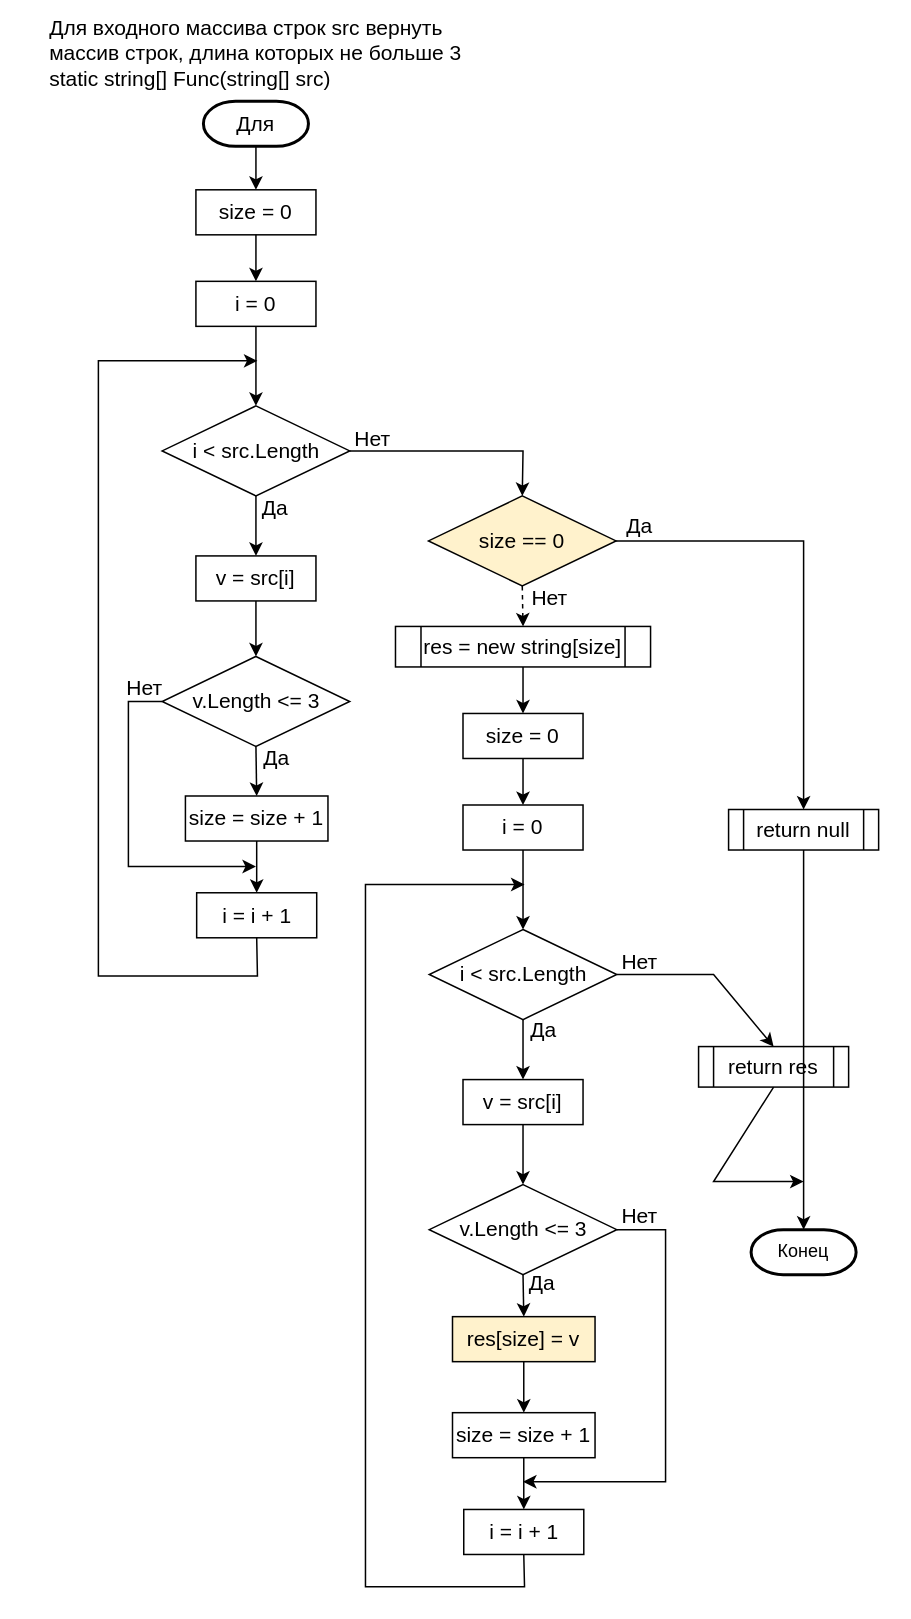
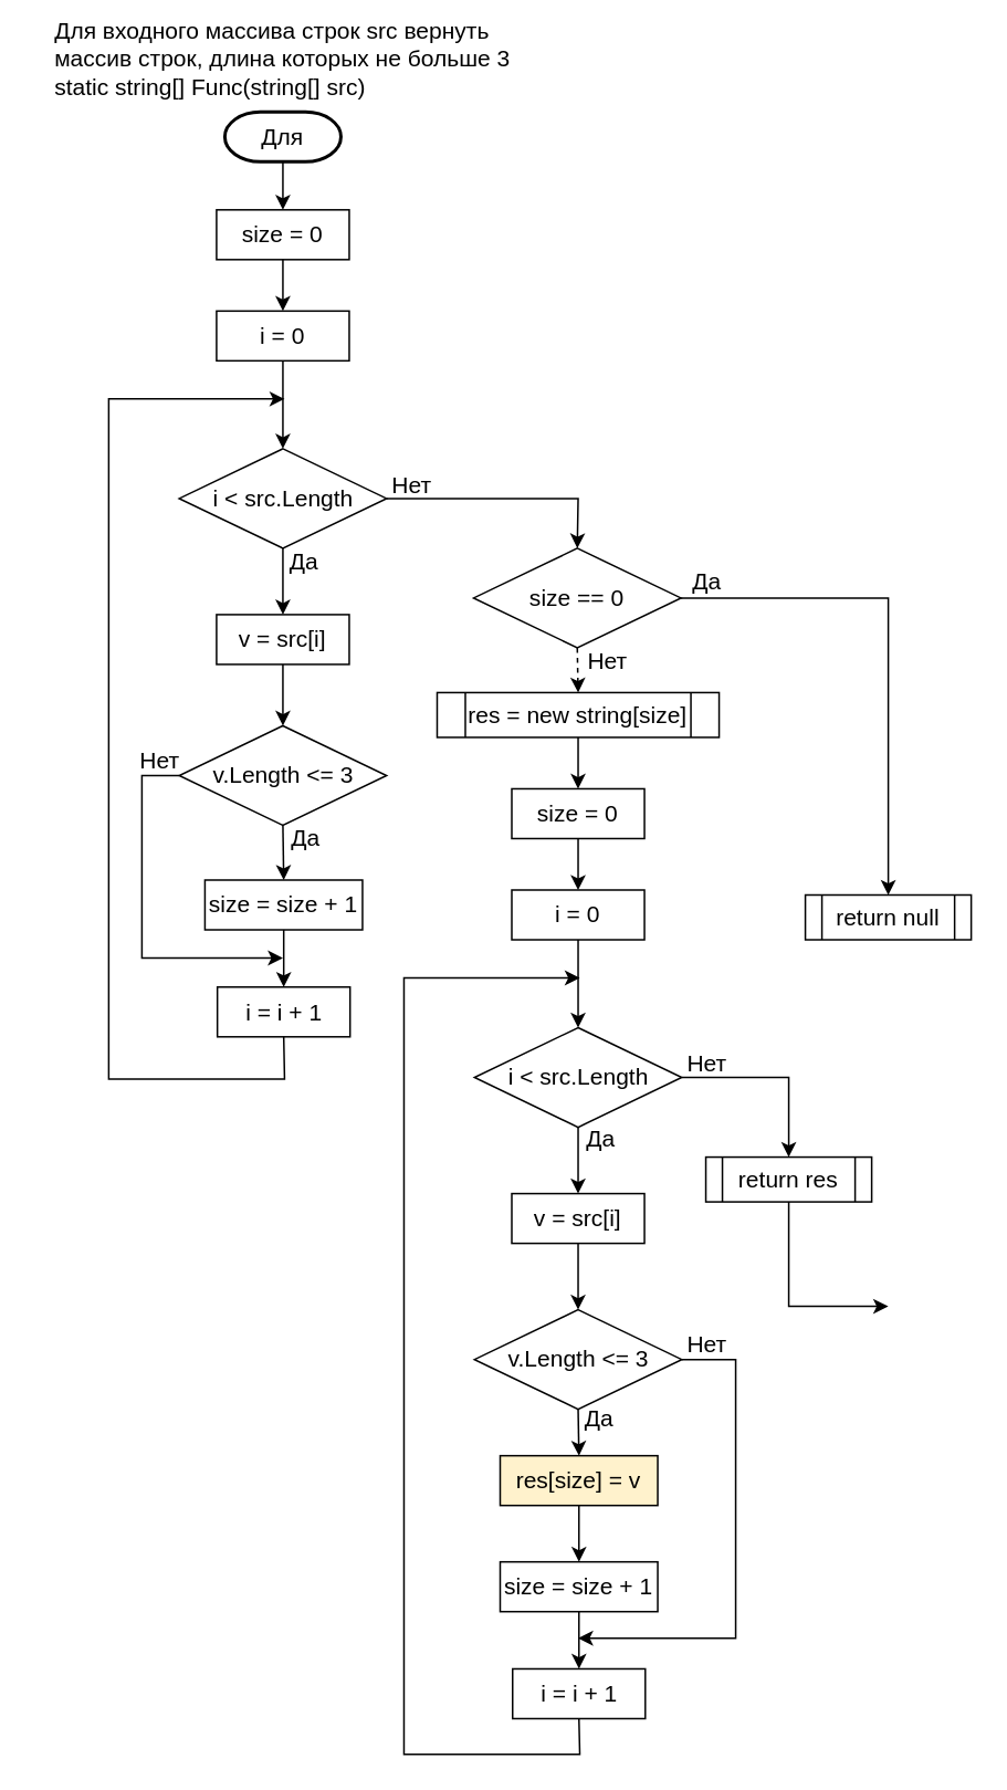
  <mxCell id="0" />
  <mxCell id="1" parent="0" />
  <mxCell id="2" value="&lt;font style=&quot;font-size: 14px;&quot;&gt;Для&lt;/font&gt;" style="strokeWidth=2;html=1;shape=mxgraph.flowchart.terminator;whiteSpace=wrap;" vertex="1" parent="1"><mxGeometry x="135" y="67" width="70" height="30" as="geometry" /></mxCell>
  <mxCell id="3" value="&lt;div align=&quot;left&quot;&gt;Для входного массива строк src вернуть&lt;br&gt;массив строк, длина которых не больше 3&lt;br&gt;static string[] Func(string[] src)&lt;br&gt;&lt;/div&gt;" style="text;html=1;strokeColor=none;fillColor=none;align=center;verticalAlign=middle;whiteSpace=wrap;rounded=0;fontSize=14;" vertex="1" parent="1"><mxGeometry x="20" y="20" width="300" height="30" as="geometry" /></mxCell>
  <mxCell id="4" value="size = 0" style="rounded=0;whiteSpace=wrap;html=1;fontSize=14;" vertex="1" parent="1"><mxGeometry x="130" y="126" width="80" height="30" as="geometry" /></mxCell>
  <mxCell id="5" value="i = 0" style="rounded=0;whiteSpace=wrap;html=1;fontSize=14;" vertex="1" parent="1"><mxGeometry x="130" y="187" width="80" height="30" as="geometry" /></mxCell>
  <mxCell id="6" value="" style="endArrow=classic;html=1;rounded=0;fontSize=14;exitX=0.5;exitY=1;exitDx=0;exitDy=0;exitPerimeter=0;entryX=0.5;entryY=0;entryDx=0;entryDy=0;" edge="1" parent="1" source="2" target="4"><mxGeometry width="50" height="50" relative="1" as="geometry"><mxPoint x="245" y="147" as="sourcePoint" /><mxPoint x="295" y="97" as="targetPoint" /></mxGeometry></mxCell>
  <mxCell id="7" value="" style="endArrow=classic;html=1;rounded=0;fontSize=14;exitX=0.5;exitY=1;exitDx=0;exitDy=0;entryX=0.5;entryY=0;entryDx=0;entryDy=0;" edge="1" parent="1" source="4" target="5"><mxGeometry width="50" height="50" relative="1" as="geometry"><mxPoint x="265" y="207" as="sourcePoint" /><mxPoint x="315" y="157" as="targetPoint" /></mxGeometry></mxCell>
  <mxCell id="8" value="i &amp;lt; src.Length" style="rhombus;whiteSpace=wrap;html=1;fontSize=14;" vertex="1" parent="1"><mxGeometry x="107.5" y="270" width="125" height="60" as="geometry" /></mxCell>
  <mxCell id="9" value="" style="endArrow=classic;html=1;rounded=0;fontSize=14;exitX=0.5;exitY=1;exitDx=0;exitDy=0;entryX=0.5;entryY=0;entryDx=0;entryDy=0;" edge="1" parent="1" source="5" target="8"><mxGeometry width="50" height="50" relative="1" as="geometry"><mxPoint x="170" y="230" as="sourcePoint" /><mxPoint x="335" y="230" as="targetPoint" /></mxGeometry></mxCell>
  <mxCell id="10" value="size = size + 1" style="rounded=0;whiteSpace=wrap;html=1;fontSize=14;" vertex="1" parent="1"><mxGeometry x="123" y="530" width="95" height="30" as="geometry" /></mxCell>
  <mxCell id="11" value="v = src[i]" style="rounded=0;whiteSpace=wrap;html=1;fontSize=14;" vertex="1" parent="1"><mxGeometry x="130" y="370" width="80" height="30" as="geometry" /></mxCell>
  <mxCell id="12" value="v.Length &amp;lt;= 3" style="rhombus;whiteSpace=wrap;html=1;fontSize=14;" vertex="1" parent="1"><mxGeometry x="107.5" y="437" width="125" height="60" as="geometry" /></mxCell>
  <mxCell id="13" value="" style="endArrow=classic;html=1;rounded=0;fontSize=14;exitX=0.5;exitY=1;exitDx=0;exitDy=0;entryX=0.5;entryY=0;entryDx=0;entryDy=0;" edge="1" parent="1" source="8" target="11"><mxGeometry width="50" height="50" relative="1" as="geometry"><mxPoint x="275" y="380" as="sourcePoint" /><mxPoint x="325" y="330" as="targetPoint" /></mxGeometry></mxCell>
  <mxCell id="14" value="" style="endArrow=classic;html=1;rounded=0;fontSize=14;exitX=0.5;exitY=1;exitDx=0;exitDy=0;entryX=0.5;entryY=0;entryDx=0;entryDy=0;" edge="1" parent="1" source="11" target="12"><mxGeometry width="50" height="50" relative="1" as="geometry"><mxPoint x="315" y="450" as="sourcePoint" /><mxPoint x="365" y="400" as="targetPoint" /></mxGeometry></mxCell>
  <mxCell id="15" value="" style="endArrow=classic;html=1;rounded=0;fontSize=14;exitX=0.5;exitY=1;exitDx=0;exitDy=0;entryX=0.5;entryY=0;entryDx=0;entryDy=0;" edge="1" parent="1" source="12" target="10"><mxGeometry width="50" height="50" relative="1" as="geometry"><mxPoint x="275" y="590" as="sourcePoint" /><mxPoint x="325" y="540" as="targetPoint" /></mxGeometry></mxCell>
  <mxCell id="16" value="i = i + 1" style="rounded=0;whiteSpace=wrap;html=1;fontSize=14;" vertex="1" parent="1"><mxGeometry x="130.5" y="594.5" width="80" height="30" as="geometry" /></mxCell>
  <mxCell id="17" value="" style="endArrow=classic;html=1;rounded=0;fontSize=14;exitX=0.5;exitY=1;exitDx=0;exitDy=0;entryX=0.5;entryY=0;entryDx=0;entryDy=0;" edge="1" parent="1" source="10" target="16"><mxGeometry width="50" height="50" relative="1" as="geometry"><mxPoint x="265" y="620" as="sourcePoint" /><mxPoint x="315" y="570" as="targetPoint" /></mxGeometry></mxCell>
  <mxCell id="18" value="" style="endArrow=classic;html=1;rounded=0;fontSize=14;exitX=0.5;exitY=1;exitDx=0;exitDy=0;" edge="1" parent="1" source="16"><mxGeometry width="50" height="50" relative="1" as="geometry"><mxPoint x="25" y="720" as="sourcePoint" /><mxPoint x="171" y="240" as="targetPoint" /><Array as="points"><mxPoint x="171" y="650" /><mxPoint x="65" y="650" /><mxPoint x="65" y="240" /></Array></mxGeometry></mxCell>
- <mxCell id="19" value="size == 0" style="rhombus;whiteSpace=wrap;html=1;fontSize=14;fillColor=#fff2cc;" vertex="1" parent="1"><mxGeometry x="285" y="330" width="125" height="60" as="geometry" /></mxCell>
+ <mxCell id="19" value="size == 0" style="rhombus;whiteSpace=wrap;html=1;fontSize=14;" vertex="1" parent="1"><mxGeometry x="285" y="330" width="125" height="60" as="geometry" /></mxCell>
  <mxCell id="20" value="" style="endArrow=classic;html=1;rounded=0;fontSize=14;exitX=1;exitY=0.5;exitDx=0;exitDy=0;entryX=0.5;entryY=0;entryDx=0;entryDy=0;" edge="1" parent="1" source="8" target="19"><mxGeometry width="50" height="50" relative="1" as="geometry"><mxPoint x="285" y="277" as="sourcePoint" /><mxPoint x="335" y="227" as="targetPoint" /><Array as="points"><mxPoint x="348" y="300" /></Array></mxGeometry></mxCell>
  <mxCell id="21" value="return null" style="shape=process;whiteSpace=wrap;html=1;backgroundOutline=1;fontSize=14;" vertex="1" parent="1"><mxGeometry x="485" y="539" width="100" height="27" as="geometry" /></mxCell>
  <mxCell id="22" value="size = 0" style="rounded=0;whiteSpace=wrap;html=1;fontSize=14;" vertex="1" parent="1"><mxGeometry x="308" y="475" width="80" height="30" as="geometry" /></mxCell>
  <mxCell id="23" value="i = 0" style="rounded=0;whiteSpace=wrap;html=1;fontSize=14;" vertex="1" parent="1"><mxGeometry x="308" y="536" width="80" height="30" as="geometry" /></mxCell>
  <mxCell id="24" value="" style="endArrow=classic;html=1;rounded=0;fontSize=14;exitX=0.5;exitY=1;exitDx=0;exitDy=0;entryX=0.5;entryY=0;entryDx=0;entryDy=0;" edge="1" source="22" target="23" parent="1"><mxGeometry width="50" height="50" relative="1" as="geometry"><mxPoint x="443" y="556" as="sourcePoint" /><mxPoint x="493" y="506" as="targetPoint" /></mxGeometry></mxCell>
  <mxCell id="25" value="i &amp;lt; src.Length" style="rhombus;whiteSpace=wrap;html=1;fontSize=14;" vertex="1" parent="1"><mxGeometry x="285.5" y="619" width="125" height="60" as="geometry" /></mxCell>
  <mxCell id="26" value="" style="endArrow=classic;html=1;rounded=0;fontSize=14;exitX=0.5;exitY=1;exitDx=0;exitDy=0;entryX=0.5;entryY=0;entryDx=0;entryDy=0;" edge="1" source="23" target="25" parent="1"><mxGeometry width="50" height="50" relative="1" as="geometry"><mxPoint x="348" y="579" as="sourcePoint" /><mxPoint x="513" y="579" as="targetPoint" /></mxGeometry></mxCell>
  <mxCell id="27" value="size = size + 1" style="rounded=0;whiteSpace=wrap;html=1;fontSize=14;" vertex="1" parent="1"><mxGeometry x="301" y="941" width="95" height="30" as="geometry" /></mxCell>
  <mxCell id="28" value="v = src[i]" style="rounded=0;whiteSpace=wrap;html=1;fontSize=14;" vertex="1" parent="1"><mxGeometry x="308" y="719" width="80" height="30" as="geometry" /></mxCell>
  <mxCell id="29" value="v.Length &amp;lt;= 3" style="rhombus;whiteSpace=wrap;html=1;fontSize=14;" vertex="1" parent="1"><mxGeometry x="285.5" y="789" width="125" height="60" as="geometry" /></mxCell>
  <mxCell id="30" value="" style="endArrow=classic;html=1;rounded=0;fontSize=14;exitX=0.5;exitY=1;exitDx=0;exitDy=0;entryX=0.5;entryY=0;entryDx=0;entryDy=0;" edge="1" source="25" target="28" parent="1"><mxGeometry width="50" height="50" relative="1" as="geometry"><mxPoint x="453" y="729" as="sourcePoint" /><mxPoint x="503" y="679" as="targetPoint" /></mxGeometry></mxCell>
  <mxCell id="31" value="" style="endArrow=classic;html=1;rounded=0;fontSize=14;exitX=0.5;exitY=1;exitDx=0;exitDy=0;entryX=0.5;entryY=0;entryDx=0;entryDy=0;" edge="1" source="28" target="29" parent="1"><mxGeometry width="50" height="50" relative="1" as="geometry"><mxPoint x="493" y="799" as="sourcePoint" /><mxPoint x="543" y="749" as="targetPoint" /></mxGeometry></mxCell>
  <mxCell id="32" value="" style="endArrow=classic;html=1;rounded=0;fontSize=14;exitX=0.5;exitY=1;exitDx=0;exitDy=0;entryX=0.5;entryY=0;entryDx=0;entryDy=0;" edge="1" source="29" target="39" parent="1"><mxGeometry width="50" height="50" relative="1" as="geometry"><mxPoint x="453" y="939" as="sourcePoint" /><mxPoint x="268" y="867" as="targetPoint" /></mxGeometry></mxCell>
  <mxCell id="33" value="i = i + 1" style="rounded=0;whiteSpace=wrap;html=1;fontSize=14;" vertex="1" parent="1"><mxGeometry x="308.5" y="1005.5" width="80" height="30" as="geometry" /></mxCell>
  <mxCell id="34" value="" style="endArrow=classic;html=1;rounded=0;fontSize=14;exitX=0.5;exitY=1;exitDx=0;exitDy=0;entryX=0.5;entryY=0;entryDx=0;entryDy=0;" edge="1" source="27" target="33" parent="1"><mxGeometry width="50" height="50" relative="1" as="geometry"><mxPoint x="443" y="1031" as="sourcePoint" /><mxPoint x="493" y="981" as="targetPoint" /></mxGeometry></mxCell>
  <mxCell id="35" value="" style="endArrow=classic;html=1;rounded=0;fontSize=14;exitX=0.5;exitY=1;exitDx=0;exitDy=0;" edge="1" source="33" parent="1"><mxGeometry width="50" height="50" relative="1" as="geometry"><mxPoint x="298" y="1087" as="sourcePoint" /><mxPoint x="349" y="589" as="targetPoint" /><Array as="points"><mxPoint x="349" y="1057" /><mxPoint x="243" y="1057" /><mxPoint x="243" y="999" /><mxPoint x="243" y="589" /></Array></mxGeometry></mxCell>
  <mxCell id="36" value="" style="endArrow=classic;html=1;rounded=0;fontSize=14;exitX=1;exitY=0.5;exitDx=0;exitDy=0;" edge="1" source="29" parent="1"><mxGeometry width="50" height="50" relative="1" as="geometry"><mxPoint x="513" y="876" as="sourcePoint" /><mxPoint x="348" y="987" as="targetPoint" /><Array as="points"><mxPoint x="443" y="819" /><mxPoint x="443" y="987" /></Array></mxGeometry></mxCell>
  <mxCell id="37" value="res = new string[size]" style="shape=process;whiteSpace=wrap;html=1;backgroundOutline=1;fontSize=14;" vertex="1" parent="1"><mxGeometry x="263" y="417" width="170" height="27" as="geometry" /></mxCell>
  <mxCell id="38" value="" style="endArrow=classic;html=1;rounded=0;fontSize=14;exitX=0.5;exitY=1;exitDx=0;exitDy=0;entryX=0.5;entryY=0;entryDx=0;entryDy=0;" edge="1" parent="1" source="37" target="22"><mxGeometry width="50" height="50" relative="1" as="geometry"><mxPoint x="428" y="551" as="sourcePoint" /><mxPoint x="478" y="501" as="targetPoint" /></mxGeometry></mxCell>
  <mxCell id="39" value="res[size] = v" style="rounded=0;whiteSpace=wrap;html=1;fontSize=14;fillColor=#fff2cc;" vertex="1" parent="1"><mxGeometry x="301" y="877" width="95" height="30" as="geometry" /></mxCell>
  <mxCell id="40" value="" style="endArrow=classic;html=1;rounded=0;fontSize=14;exitX=0.5;exitY=1;exitDx=0;exitDy=0;entryX=0.5;entryY=0;entryDx=0;entryDy=0;" edge="1" parent="1" source="39" target="27"><mxGeometry width="50" height="50" relative="1" as="geometry"><mxPoint x="98" y="1007" as="sourcePoint" /><mxPoint x="148" y="957" as="targetPoint" /></mxGeometry></mxCell>
  <mxCell id="41" value="" style="endArrow=classic;html=1;rounded=0;fontSize=14;entryX=0.5;entryY=0;entryDx=0;entryDy=0;exitX=0.5;exitY=1;exitDx=0;exitDy=0;dashed=1;" edge="1" parent="1" source="19" target="37"><mxGeometry width="50" height="50" relative="1" as="geometry"><mxPoint x="385" y="397" as="sourcePoint" /><mxPoint x="543" y="477" as="targetPoint" /></mxGeometry></mxCell>
  <mxCell id="42" value="" style="endArrow=classic;html=1;rounded=0;fontSize=14;exitX=0;exitY=0.5;exitDx=0;exitDy=0;" edge="1" parent="1" source="12"><mxGeometry width="50" height="50" relative="1" as="geometry"><mxPoint x="-75" y="497" as="sourcePoint" /><mxPoint x="170" y="577" as="targetPoint" /><Array as="points"><mxPoint x="85" y="467" /><mxPoint x="85" y="577" /></Array></mxGeometry></mxCell>
- <mxCell id="43" value="return res" style="shape=process;whiteSpace=wrap;html=1;backgroundOutline=1;fontSize=14;" vertex="1" parent="1"><mxGeometry x="465" y="697" width="100" height="27" as="geometry" /></mxCell>
+ <mxCell id="43" value="return res" style="shape=process;whiteSpace=wrap;html=1;backgroundOutline=1;fontSize=14;" vertex="1" parent="1"><mxGeometry x="425" y="697" width="100" height="27" as="geometry" /></mxCell>
  <mxCell id="44" value="" style="endArrow=classic;html=1;rounded=0;fontSize=14;exitX=1;exitY=0.5;exitDx=0;exitDy=0;entryX=0.5;entryY=0;entryDx=0;entryDy=0;" edge="1" parent="1" source="25" target="43"><mxGeometry width="50" height="50" relative="1" as="geometry"><mxPoint x="505" y="657" as="sourcePoint" /><mxPoint x="555" y="607" as="targetPoint" /><Array as="points"><mxPoint x="475" y="649" /></Array></mxGeometry></mxCell>
  <mxCell id="45" value="" style="endArrow=classic;html=1;rounded=0;fontSize=14;exitX=1;exitY=0.5;exitDx=0;exitDy=0;entryX=0.5;entryY=0;entryDx=0;entryDy=0;" edge="1" parent="1" source="19" target="21"><mxGeometry width="50" height="50" relative="1" as="geometry"><mxPoint x="495" y="407" as="sourcePoint" /><mxPoint x="545" y="357" as="targetPoint" /><Array as="points"><mxPoint x="535" y="360" /></Array></mxGeometry></mxCell>
- <mxCell id="46" value="Конец" style="strokeWidth=2;html=1;shape=mxgraph.flowchart.terminator;whiteSpace=wrap;" vertex="1" parent="1"><mxGeometry x="500" y="819" width="70" height="30" as="geometry" /></mxCell>
- <mxCell id="47" value="" style="endArrow=classic;html=1;rounded=0;fontSize=14;exitX=0.5;exitY=1;exitDx=0;exitDy=0;entryX=0.5;entryY=0;entryDx=0;entryDy=0;entryPerimeter=0;" edge="1" parent="1" source="21" target="46"><mxGeometry width="50" height="50" relative="1" as="geometry"><mxPoint x="595" y="667" as="sourcePoint" /><mxPoint x="645" y="617" as="targetPoint" /></mxGeometry></mxCell>
  <mxCell id="48" value="" style="endArrow=classic;html=1;rounded=0;fontSize=14;exitX=0.5;exitY=1;exitDx=0;exitDy=0;" edge="1" parent="1" source="43"><mxGeometry width="50" height="50" relative="1" as="geometry"><mxPoint x="605" y="767" as="sourcePoint" /><mxPoint x="535" y="787" as="targetPoint" /><Array as="points"><mxPoint x="475" y="787" /></Array></mxGeometry></mxCell>
  <mxCell id="49" value="Да" style="text;html=1;strokeColor=none;fillColor=none;align=center;verticalAlign=middle;whiteSpace=wrap;rounded=0;fontSize=14;" vertex="1" parent="1"><mxGeometry x="168" y="323" width="30" height="30" as="geometry" /></mxCell>
  <mxCell id="50" value="Да" style="text;html=1;strokeColor=none;fillColor=none;align=center;verticalAlign=middle;whiteSpace=wrap;rounded=0;fontSize=14;" vertex="1" parent="1"><mxGeometry x="169" y="490" width="30" height="30" as="geometry" /></mxCell>
  <mxCell id="51" value="Да" style="text;html=1;strokeColor=none;fillColor=none;align=center;verticalAlign=middle;whiteSpace=wrap;rounded=0;fontSize=14;" vertex="1" parent="1"><mxGeometry x="411" y="335" width="30" height="30" as="geometry" /></mxCell>
  <mxCell id="52" value="Да" style="text;html=1;strokeColor=none;fillColor=none;align=center;verticalAlign=middle;whiteSpace=wrap;rounded=0;fontSize=14;" vertex="1" parent="1"><mxGeometry x="347" y="671" width="30" height="30" as="geometry" /></mxCell>
  <mxCell id="53" value="Да" style="text;html=1;strokeColor=none;fillColor=none;align=center;verticalAlign=middle;whiteSpace=wrap;rounded=0;fontSize=14;" vertex="1" parent="1"><mxGeometry x="346" y="840" width="30" height="30" as="geometry" /></mxCell>
  <mxCell id="54" value="Нет" style="text;html=1;strokeColor=none;fillColor=none;align=center;verticalAlign=middle;whiteSpace=wrap;rounded=0;fontSize=14;" vertex="1" parent="1"><mxGeometry x="233" y="277" width="30" height="30" as="geometry" /></mxCell>
  <mxCell id="55" value="Нет" style="text;html=1;strokeColor=none;fillColor=none;align=center;verticalAlign=middle;whiteSpace=wrap;rounded=0;fontSize=14;" vertex="1" parent="1"><mxGeometry x="81" y="443" width="30" height="30" as="geometry" /></mxCell>
  <mxCell id="56" value="Нет" style="text;html=1;strokeColor=none;fillColor=none;align=center;verticalAlign=middle;whiteSpace=wrap;rounded=0;fontSize=14;" vertex="1" parent="1"><mxGeometry x="351" y="383" width="30" height="30" as="geometry" /></mxCell>
  <mxCell id="57" value="Нет" style="text;html=1;strokeColor=none;fillColor=none;align=center;verticalAlign=middle;whiteSpace=wrap;rounded=0;fontSize=14;" vertex="1" parent="1"><mxGeometry x="411" y="626" width="30" height="30" as="geometry" /></mxCell>
  <mxCell id="58" value="Нет" style="text;html=1;strokeColor=none;fillColor=none;align=center;verticalAlign=middle;whiteSpace=wrap;rounded=0;fontSize=14;" vertex="1" parent="1"><mxGeometry x="411" y="795" width="30" height="30" as="geometry" /></mxCell>
